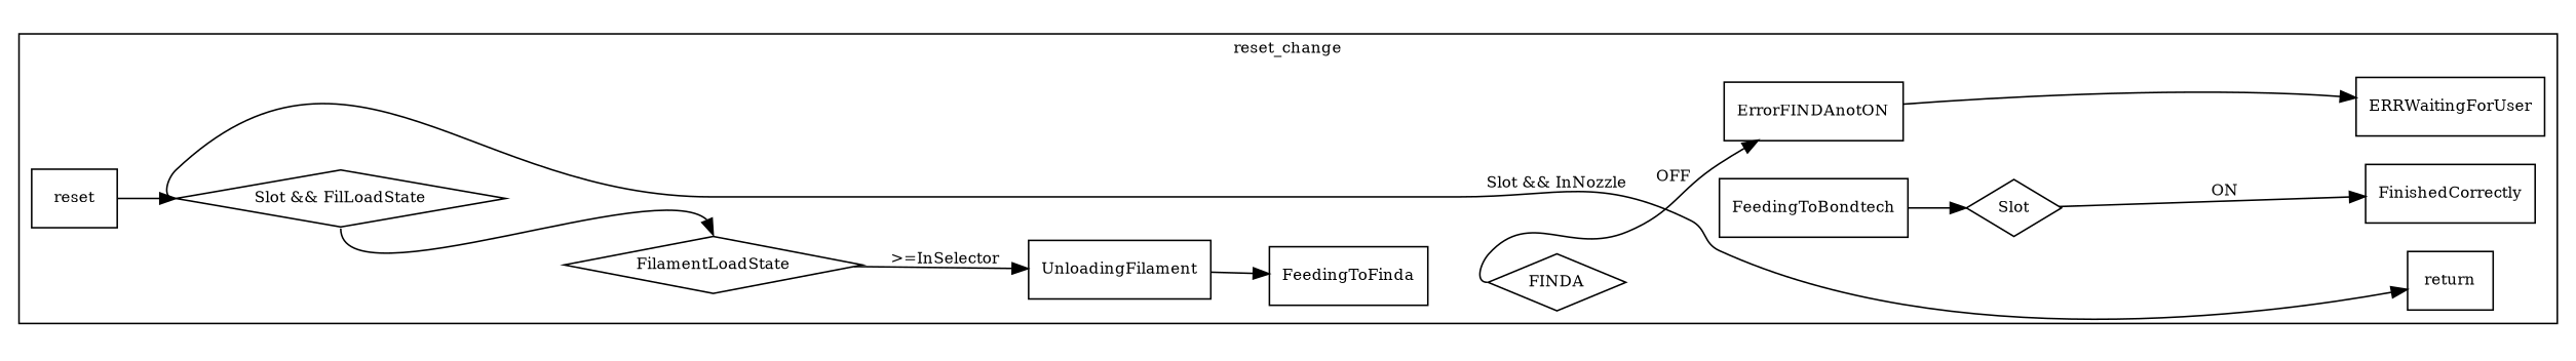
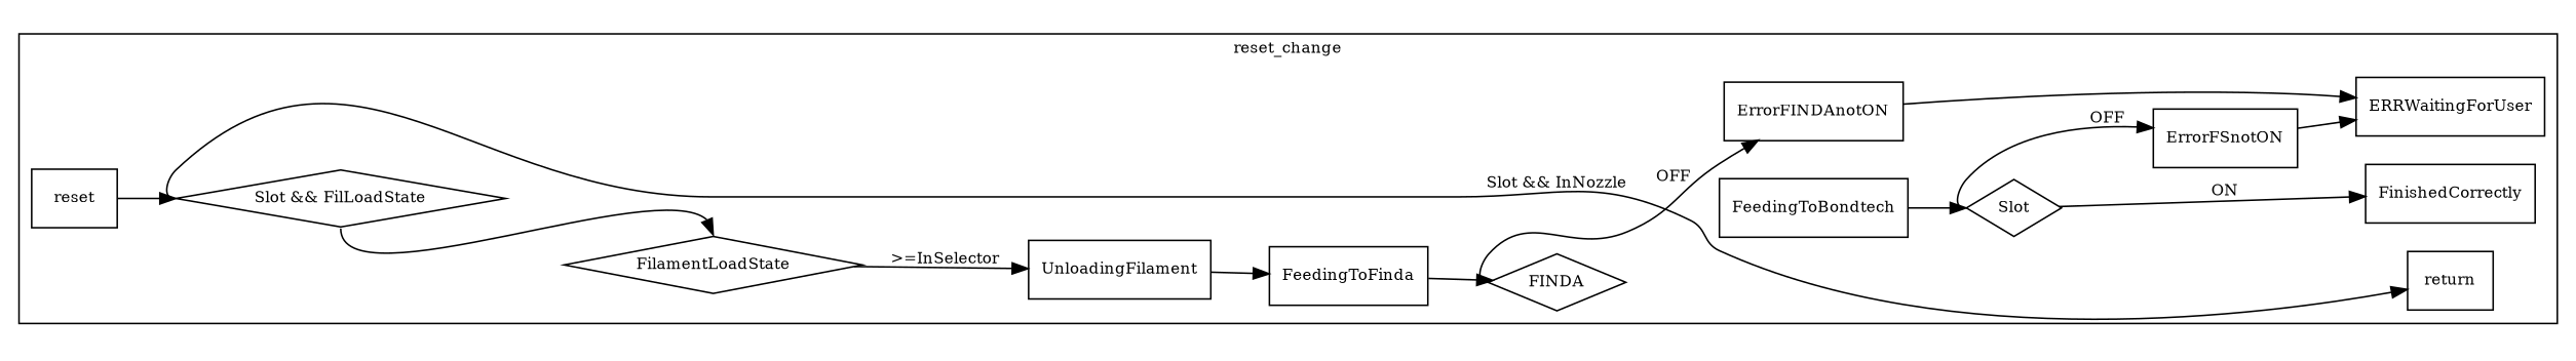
  digraph {
    compound=true
    fontname="DejaVu Serif"
    fontsize=10
    rankdir=LR
    node [fontname="DejaVu Serif" fontsize=10 shape=record]
    edge [fontname="DejaVu Serif" fontsize=10]
    ErrorFINDAnotON
    FeedingToBondtech
    ERRWaitingForUser
    FinishedCorrectly
    return
    reset
    n7 [label="Slot && FilLoadState" shape=diamond]
    FilamentLoadState [shape=diamond]
    UnloadingFilament
    FeedingToFinda
    FINDA [shape=diamond]
    n12 [label=Slot shape=diamond]
+   ErrorFSnotON
    subgraph cluster_1 {
      label=reset_change
      reset
      n7
      FilamentLoadState
      UnloadingFilament
      FeedingToFinda
      FINDA
      n12
+     ErrorFSnotON
      subgraph sub_2 {
        label=tool_change
        rank=same
        ErrorFINDAnotON
        FeedingToBondtech
      }
      subgraph sub_3 {
        label=tool_change
        rank=same
        ERRWaitingForUser
        FinishedCorrectly
      }
      subgraph sub_4 {
        label=tool_change
        rank=same
        FinishedCorrectly
        return
      }
    }
    ErrorFINDAnotON -> ERRWaitingForUser
    FeedingToBondtech -> n12
    reset -> n7
    n7 -> return [label="Slot && InNozzle" tailport=w]
    n7 -> FilamentLoadState [headport=n tailport=s]
    FilamentLoadState -> UnloadingFilament [label=">=InSelector"]
    UnloadingFilament -> FeedingToFinda
+   FeedingToFinda -> FINDA
    FINDA -> ErrorFINDAnotON [label=OFF tailport=w]
    n12 -> FinishedCorrectly [label=ON]
+   n12 -> ErrorFSnotON [label=OFF tailport=w]
+   ErrorFSnotON -> ERRWaitingForUser
  }
